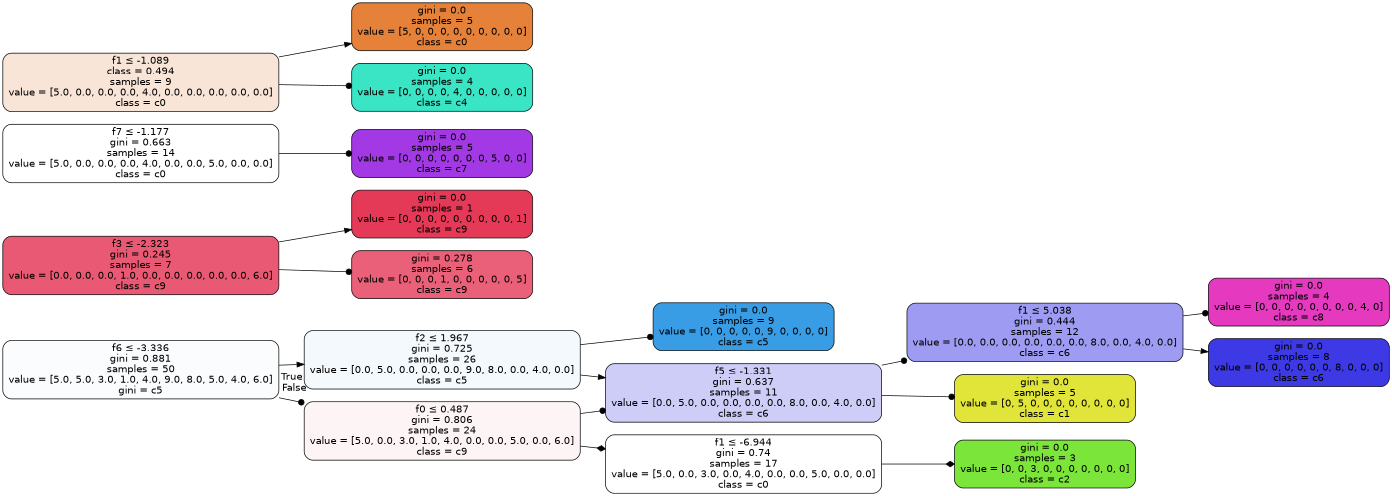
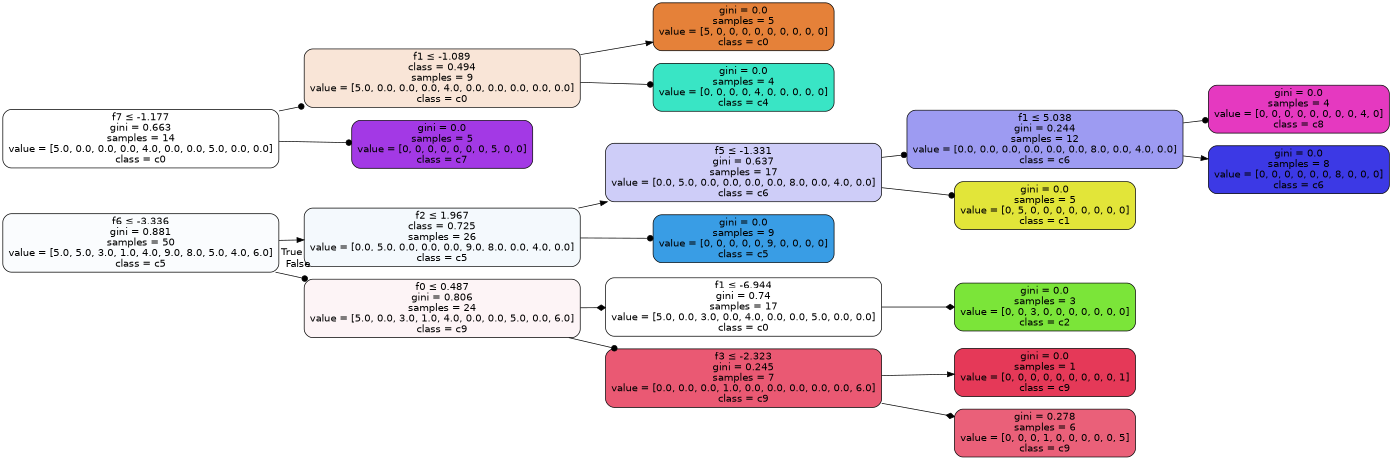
  digraph {
    rankdir=LR
    node [color=black fillcolor="#e5813900" fontname=helvetica shape=box style="filled, rounded"]
    edge [arrowhead=dot fontname=helvetica]
-   n1 [fillcolor="#399de506" label=<f6 &le; -3.336<br/>gini = 0.881<br/>samples = 50<br/>value = [5.0, 5.0, 3.0, 1.0, 4.0, 9.0, 8.0, 5.0, 4.0, 6.0]<br/>gini = c5>]
-   n2 [fillcolor="#399de50e" label=<f2 &le; 1.967<br/>gini = 0.725<br/>samples = 26<br/>value = [0.0, 5.0, 0.0, 0.0, 0.0, 9.0, 8.0, 0.0, 4.0, 0.0]<br/>class = c5>]
+   n1 [fillcolor="#399de506" label=<f6 &le; -3.336<br/>gini = 0.881<br/>samples = 50<br/>value = [5.0, 5.0, 3.0, 1.0, 4.0, 9.0, 8.0, 5.0, 4.0, 6.0]<br/>class = c5>]
+   n2 [fillcolor="#399de50e" label=<f2 &le; 1.967<br/>class = 0.725<br/>samples = 26<br/>value = [0.0, 5.0, 0.0, 0.0, 0.0, 9.0, 8.0, 0.0, 4.0, 0.0]<br/>class = c5>]
    n3 [fillcolor="#e539580d" label=<f0 &le; 0.487<br/>gini = 0.806<br/>samples = 24<br/>value = [5.0, 0.0, 3.0, 1.0, 4.0, 0.0, 0.0, 5.0, 0.0, 6.0]<br/>class = c9>]
-   n4 [fillcolor="#3c39e540" label=<f5 &le; -1.331<br/>gini = 0.637<br/>samples = 11<br/>value = [0.0, 5.0, 0.0, 0.0, 0.0, 0.0, 8.0, 0.0, 4.0, 0.0]<br/>class = c6>]
+   n4 [fillcolor="#3c39e540" label=<f5 &le; -1.331<br/>gini = 0.637<br/>samples = 17<br/>value = [0.0, 5.0, 0.0, 0.0, 0.0, 0.0, 8.0, 0.0, 4.0, 0.0]<br/>class = c6>]
    n5 [fillcolor="#399de5ff" label=<gini = 0.0<br/>samples = 9<br/>value = [0, 0, 0, 0, 0, 9, 0, 0, 0, 0]<br/>class = c5>]
    n6 [label=<f1 &le; -6.944<br/>gini = 0.74<br/>samples = 17<br/>value = [5.0, 0.0, 3.0, 0.0, 4.0, 0.0, 0.0, 5.0, 0.0, 0.0]<br/>class = c0>]
    n7 [fillcolor="#e53958d5" label=<f3 &le; -2.323<br/>gini = 0.245<br/>samples = 7<br/>value = [0.0, 0.0, 0.0, 1.0, 0.0, 0.0, 0.0, 0.0, 0.0, 6.0]<br/>class = c9>]
-   n8 [fillcolor="#3c39e580" label=<f1 &le; 5.038<br/>gini = 0.444<br/>samples = 12<br/>value = [0.0, 0.0, 0.0, 0.0, 0.0, 0.0, 8.0, 0.0, 4.0, 0.0]<br/>class = c6>]
+   n8 [fillcolor="#3c39e580" label=<f1 &le; 5.038<br/>gini = 0.244<br/>samples = 12<br/>value = [0.0, 0.0, 0.0, 0.0, 0.0, 0.0, 8.0, 0.0, 4.0, 0.0]<br/>class = c6>]
    n9 [fillcolor="#e2e539ff" label=<gini = 0.0<br/>samples = 5<br/>value = [0, 5, 0, 0, 0, 0, 0, 0, 0, 0]<br/>class = c1>]
    n10 [fillcolor="#e539c0ff" label=<gini = 0.0<br/>samples = 4<br/>value = [0, 0, 0, 0, 0, 0, 0, 0, 4, 0]<br/>class = c8>]
    n11 [fillcolor="#3c39e5ff" label=<gini = 0.0<br/>samples = 8<br/>value = [0, 0, 0, 0, 0, 0, 8, 0, 0, 0]<br/>class = c6>]
    n12 [fillcolor="#7be539ff" label=<gini = 0.0<br/>samples = 3<br/>value = [0, 0, 3, 0, 0, 0, 0, 0, 0, 0]<br/>class = c2>]
    n13 [fillcolor="#e53958ff" label=<gini = 0.0<br/>samples = 1<br/>value = [0, 0, 0, 0, 0, 0, 0, 0, 0, 1]<br/>class = c9>]
    n14 [fillcolor="#e53958cc" label=<gini = 0.278<br/>samples = 6<br/>value = [0, 0, 0, 1, 0, 0, 0, 0, 0, 5]<br/>class = c9>]
    n15 [label=<f7 &le; -1.177<br/>gini = 0.663<br/>samples = 14<br/>value = [5.0, 0.0, 0.0, 0.0, 4.0, 0.0, 0.0, 5.0, 0.0, 0.0]<br/>class = c0>]
    n16 [fillcolor="#e5813933" label=<f1 &le; -1.089<br/>class = 0.494<br/>samples = 9<br/>value = [5.0, 0.0, 0.0, 0.0, 4.0, 0.0, 0.0, 0.0, 0.0, 0.0]<br/>class = c0>]
    n17 [fillcolor="#a339e5ff" label=<gini = 0.0<br/>samples = 5<br/>value = [0, 0, 0, 0, 0, 0, 0, 5, 0, 0]<br/>class = c7>]
    n18 [fillcolor="#e58139ff" label=<gini = 0.0<br/>samples = 5<br/>value = [5, 0, 0, 0, 0, 0, 0, 0, 0, 0]<br/>class = c0>]
    n19 [fillcolor="#39e5c5ff" label=<gini = 0.0<br/>samples = 4<br/>value = [0, 0, 0, 0, 4, 0, 0, 0, 0, 0]<br/>class = c4>]
    n1 -> n2 [arrowhead=normal headlabel=True labelangle=45 labeldistance=2.5]
    n1 -> n3 [headlabel=False labelangle=-45 labeldistance=2.5]
    n2 -> n4 [arrowhead=normal]
    n2 -> n5
    n3 -> n6 [arrowhead=diamond]
-   n3 -> n4
+   n3 -> n7
    n4 -> n8
    n4 -> n9
    n6 -> n12 [arrowhead=diamond]
    n7 -> n13 [arrowhead=normal]
-   n7 -> n14
+   n7 -> n14 [arrowhead=diamond]
    n8 -> n10
    n8 -> n11 [arrowhead=normal]
+   n15 -> n16
    n15 -> n17
    n16 -> n18 [arrowhead=normal]
    n16 -> n19
  }
